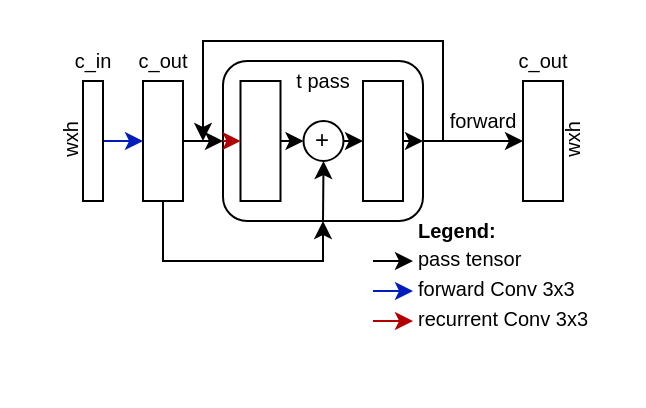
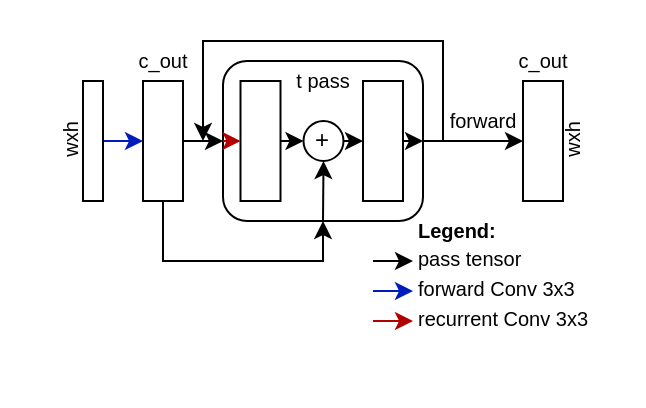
  <mxCell id="0" />
  <mxCell id="1" parent="0" />
  <mxCell id="2" style="edgeStyle=orthogonalEdgeStyle;rounded=0;orthogonalLoop=1;jettySize=auto;html=1;exitX=1;exitY=0.5;exitDx=0;exitDy=0;entryX=0;entryY=0.5;entryDx=0;entryDy=0;fillColor=#0050ef;strokeColor=#001DBC;" parent="1" source="3" target="8" edge="1"><mxGeometry relative="1" as="geometry" /></mxCell>
  <mxCell id="3" value="" style="rounded=0;whiteSpace=wrap;html=1;" parent="1" vertex="1"><mxGeometry x="41" y="40" width="10" height="60" as="geometry" /></mxCell>
  <mxCell id="4" value="wxh" style="text;html=1;align=center;verticalAlign=middle;resizable=0;points=[];autosize=1;fontSize=10;rotation=-90;" parent="1" vertex="1"><mxGeometry x="20" y="60" width="30" height="20" as="geometry" /></mxCell>
- <mxCell id="5" value="c_in" style="text;html=1;align=center;verticalAlign=middle;resizable=0;points=[];autosize=1;fontSize=10;" parent="1" vertex="1"><mxGeometry x="31" y="20" width="30" height="20" as="geometry" /></mxCell>
  <mxCell id="6" style="edgeStyle=orthogonalEdgeStyle;rounded=0;orthogonalLoop=1;jettySize=auto;html=1;exitX=1;exitY=0.5;exitDx=0;exitDy=0;entryX=0;entryY=0.5;entryDx=0;entryDy=0;strokeColor=#000000;" parent="1" source="8" target="17" edge="1"><mxGeometry relative="1" as="geometry" /></mxCell>
  <mxCell id="7" style="edgeStyle=orthogonalEdgeStyle;rounded=0;orthogonalLoop=1;jettySize=auto;html=1;exitX=0.5;exitY=1;exitDx=0;exitDy=0;entryX=0.5;entryY=1;entryDx=0;entryDy=0;strokeColor=#000000;" parent="1" source="8" target="17" edge="1"><mxGeometry relative="1" as="geometry"><Array as="points"><mxPoint x="81" y="130" /><mxPoint x="161" y="130" /></Array></mxGeometry></mxCell>
  <mxCell id="8" value="" style="rounded=0;whiteSpace=wrap;html=1;" parent="1" vertex="1"><mxGeometry x="71" y="40" width="20" height="60" as="geometry" /></mxCell>
  <mxCell id="9" value="c_out" style="text;html=1;align=center;verticalAlign=middle;resizable=0;points=[];autosize=1;fontSize=10;" parent="1" vertex="1"><mxGeometry x="61" y="20" width="40" height="20" as="geometry" /></mxCell>
  <mxCell id="10" value="" style="rounded=0;whiteSpace=wrap;html=1;" parent="1" vertex="1"><mxGeometry x="261" y="40" width="20" height="60" as="geometry" /></mxCell>
  <mxCell id="11" value="c_out" style="text;html=1;align=center;verticalAlign=middle;resizable=0;points=[];autosize=1;fontSize=10;" parent="1" vertex="1"><mxGeometry x="251" y="20" width="40" height="20" as="geometry" /></mxCell>
  <mxCell id="12" style="edgeStyle=orthogonalEdgeStyle;rounded=0;orthogonalLoop=1;jettySize=auto;html=1;exitX=1;exitY=0.5;exitDx=0;exitDy=0;strokeColor=#000000;" parent="1" source="17" edge="1"><mxGeometry relative="1" as="geometry"><mxPoint x="101" y="70" as="targetPoint" /><Array as="points"><mxPoint x="221" y="70" /><mxPoint x="221" y="20" /><mxPoint x="101" y="20" /></Array></mxGeometry></mxCell>
  <mxCell id="13" style="edgeStyle=orthogonalEdgeStyle;rounded=0;orthogonalLoop=1;jettySize=auto;html=1;exitX=1;exitY=0.5;exitDx=0;exitDy=0;entryX=0;entryY=0.5;entryDx=0;entryDy=0;strokeColor=#000000;" parent="1" source="17" target="10" edge="1"><mxGeometry relative="1" as="geometry" /></mxCell>
  <mxCell id="14" value="&lt;font style=&quot;font-size: 10px&quot;&gt;forward&lt;/font&gt;" style="text;html=1;align=center;verticalAlign=middle;resizable=0;points=[];autosize=1;" parent="1" vertex="1"><mxGeometry x="221" y="50" width="40" height="20" as="geometry" /></mxCell>
  <mxCell id="15" value="&lt;p style=&quot;line-height: 150%&quot;&gt;&lt;/p&gt;&lt;div style=&quot;text-align: left&quot;&gt;&lt;span style=&quot;font-size: 10px&quot;&gt;&lt;b&gt;Legend:&lt;/b&gt;&lt;/span&gt;&lt;/div&gt;&lt;font style=&quot;font-size: 10px ; line-height: 150%&quot;&gt;&lt;div style=&quot;text-align: left&quot;&gt;&lt;span&gt;pass tensor&lt;/span&gt;&lt;/div&gt;&lt;div style=&quot;text-align: left&quot;&gt;&lt;span&gt;forward Conv 3x3&lt;/span&gt;&lt;/div&gt;&lt;div style=&quot;text-align: left&quot;&gt;&lt;span&gt;recurrent Conv 3x3&lt;/span&gt;&lt;/div&gt;&lt;/font&gt;&lt;p&gt;&lt;/p&gt;" style="text;html=1;align=center;verticalAlign=middle;resizable=0;points=[];autosize=1;" parent="1" vertex="1"><mxGeometry x="201" y="92" width="100" height="90" as="geometry" /></mxCell>
  <mxCell id="16" value="" style="group" parent="1" vertex="1" connectable="0"><mxGeometry x="111" y="30" width="100" height="80" as="geometry" /></mxCell>
  <mxCell id="17" value="" style="rounded=1;whiteSpace=wrap;html=1;" parent="16" vertex="1"><mxGeometry width="100" height="80" as="geometry" /></mxCell>
  <mxCell id="18" value="+" style="ellipse;whiteSpace=wrap;html=1;aspect=fixed;" parent="16" vertex="1"><mxGeometry x="40.25" y="30" width="20" height="20" as="geometry" /></mxCell>
  <mxCell id="19" style="edgeStyle=orthogonalEdgeStyle;rounded=0;orthogonalLoop=1;jettySize=auto;html=1;exitX=1;exitY=0.5;exitDx=0;exitDy=0;entryX=0;entryY=0.5;entryDx=0;entryDy=0;fillColor=#e51400;" parent="16" source="20" target="18" edge="1"><mxGeometry as="geometry" /></mxCell>
  <mxCell id="20" value="" style="rounded=0;whiteSpace=wrap;html=1;" parent="16" vertex="1"><mxGeometry x="8.75" y="10" width="20" height="60" as="geometry" /></mxCell>
  <mxCell id="21" style="edgeStyle=orthogonalEdgeStyle;rounded=0;orthogonalLoop=1;jettySize=auto;html=1;exitX=0;exitY=0.5;exitDx=0;exitDy=0;entryX=0;entryY=0.5;entryDx=0;entryDy=0;strokeColor=#B20000;fillColor=#e51400;" parent="16" source="17" target="20" edge="1"><mxGeometry as="geometry" /></mxCell>
  <mxCell id="22" style="edgeStyle=orthogonalEdgeStyle;rounded=0;orthogonalLoop=1;jettySize=auto;html=1;exitX=1;exitY=0.5;exitDx=0;exitDy=0;entryX=1;entryY=0.5;entryDx=0;entryDy=0;strokeColor=#000000;" parent="16" source="23" target="17" edge="1"><mxGeometry relative="1" as="geometry" /></mxCell>
  <mxCell id="23" value="" style="rounded=0;whiteSpace=wrap;html=1;" parent="16" vertex="1"><mxGeometry x="70" y="10" width="20" height="60" as="geometry" /></mxCell>
  <mxCell id="24" style="edgeStyle=orthogonalEdgeStyle;rounded=0;orthogonalLoop=1;jettySize=auto;html=1;exitX=0.5;exitY=1;exitDx=0;exitDy=0;strokeColor=#000000;" parent="16" source="17" target="17" edge="1"><mxGeometry relative="1" as="geometry" /></mxCell>
  <mxCell id="25" style="edgeStyle=orthogonalEdgeStyle;rounded=0;orthogonalLoop=1;jettySize=auto;html=1;exitX=1;exitY=0.5;exitDx=0;exitDy=0;entryX=0;entryY=0.5;entryDx=0;entryDy=0;strokeColor=#000000;" parent="16" source="18" target="23" edge="1"><mxGeometry relative="1" as="geometry" /></mxCell>
  <mxCell id="26" style="edgeStyle=orthogonalEdgeStyle;rounded=0;orthogonalLoop=1;jettySize=auto;html=1;exitX=0.5;exitY=1;exitDx=0;exitDy=0;entryX=0.5;entryY=1;entryDx=0;entryDy=0;strokeColor=#000000;" parent="16" source="17" target="18" edge="1"><mxGeometry relative="1" as="geometry" /></mxCell>
  <mxCell id="27" value="&lt;font style=&quot;font-size: 10px&quot;&gt;t pass&lt;/font&gt;" style="text;html=1;align=center;verticalAlign=middle;resizable=0;points=[];autosize=1;" parent="16" vertex="1"><mxGeometry x="30.25" width="40" height="20" as="geometry" /></mxCell>
  <mxCell id="28" value="wxh" style="text;html=1;align=center;verticalAlign=middle;resizable=0;points=[];autosize=1;fontSize=10;rotation=-90;" parent="1" vertex="1"><mxGeometry x="271" y="60" width="30" height="20" as="geometry" /></mxCell>
  <mxCell id="29" style="edgeStyle=orthogonalEdgeStyle;rounded=0;orthogonalLoop=1;jettySize=auto;html=1;fillColor=#0050ef;strokeColor=#001DBC;" parent="1" edge="1"><mxGeometry relative="1" as="geometry"><mxPoint x="186" y="145" as="sourcePoint" /><mxPoint x="206" y="145" as="targetPoint" /></mxGeometry></mxCell>
  <mxCell id="30" style="edgeStyle=orthogonalEdgeStyle;rounded=0;orthogonalLoop=1;jettySize=auto;html=1;strokeColor=#B20000;fillColor=#e51400;" parent="1" edge="1"><mxGeometry x="91" y="90" as="geometry"><mxPoint x="186" y="160" as="sourcePoint" /><mxPoint x="206" y="160" as="targetPoint" /></mxGeometry></mxCell>
  <mxCell id="31" style="edgeStyle=orthogonalEdgeStyle;rounded=0;orthogonalLoop=1;jettySize=auto;html=1;fillColor=#0050ef;" parent="1" edge="1"><mxGeometry relative="1" as="geometry"><mxPoint x="186" y="130" as="sourcePoint" /><mxPoint x="206" y="130" as="targetPoint" /></mxGeometry></mxCell>
